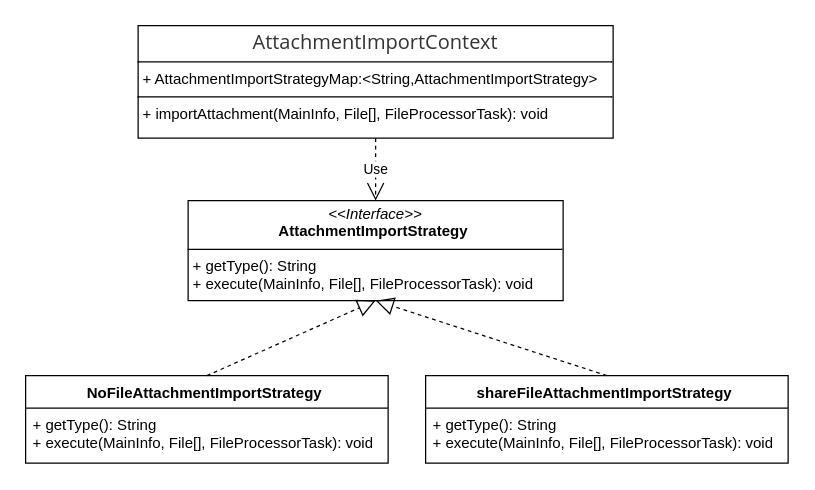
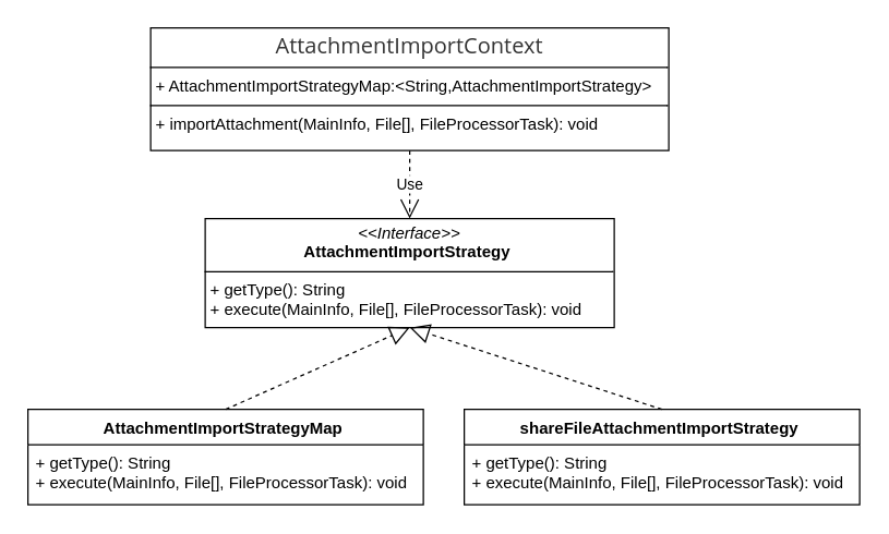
  <mxCell id="0" />
  <mxCell id="1" parent="0" />
  <mxCell id="2" value="&lt;p style=&quot;margin:0px;margin-top:4px;text-align:center;&quot;&gt;&lt;span style=&quot;color: rgb(51, 51, 51); font-family: &amp;quot;Open Sans&amp;quot;, &amp;quot;Clear Sans&amp;quot;, &amp;quot;Helvetica Neue&amp;quot;, Helvetica, Arial, sans-serif; font-size: 16px; orphans: 4; text-align: start; white-space-collapse: preserve; background-color: rgb(255, 255, 255);&quot;&gt;AttachmentImportContext&lt;/span&gt;&lt;/p&gt;&lt;hr size=&quot;1&quot; style=&quot;border-style:solid;&quot;&gt;&lt;p style=&quot;margin:0px;margin-left:4px;&quot;&gt;+ AttachmentImportStrategyMap:&amp;lt;String,AttachmentImportStrategy&amp;gt;&lt;/p&gt;&lt;hr size=&quot;1&quot; style=&quot;border-style:solid;&quot;&gt;&lt;p style=&quot;margin:0px;margin-left:4px;&quot;&gt;+ importAttachment(MainInfo, File[], FileProcessorTask): void&lt;/p&gt;" style="verticalAlign=top;align=left;overflow=fill;html=1;whiteSpace=wrap;" vertex="1" parent="1"><mxGeometry x="110" y="20" width="380" height="90" as="geometry" /></mxCell>
  <mxCell id="3" value="&lt;p style=&quot;margin:0px;margin-top:4px;text-align:center;&quot;&gt;&lt;i&gt;&amp;lt;&amp;lt;Interface&amp;gt;&amp;gt;&lt;/i&gt;&lt;br&gt;&lt;b&gt;AttachmentImportStrategy&amp;nbsp;&lt;/b&gt;&lt;/p&gt;&lt;hr size=&quot;1&quot; style=&quot;border-style:solid;&quot;&gt;&lt;p style=&quot;margin:0px;margin-left:4px;&quot;&gt;+ getType(): String&lt;br&gt;+ execute(MainInfo, File[], FileProcessorTask): void&lt;/p&gt;" style="verticalAlign=top;align=left;overflow=fill;html=1;whiteSpace=wrap;" vertex="1" parent="1"><mxGeometry x="150" y="160" width="300" height="80" as="geometry" /></mxCell>
- <mxCell id="4" value="&lt;b&gt;NoFileAttachmentImportStrategy&amp;nbsp;&lt;/b&gt;" style="swimlane;fontStyle=1;align=center;verticalAlign=top;childLayout=stackLayout;horizontal=1;startSize=26;horizontalStack=0;resizeParent=1;resizeParentMax=0;resizeLast=0;collapsible=1;marginBottom=0;whiteSpace=wrap;html=1;" vertex="1" parent="1"><mxGeometry x="20" y="300" width="290" height="70" as="geometry" /></mxCell>
+ <mxCell id="4" value="&lt;b&gt;AttachmentImportStrategyMap&amp;nbsp;&lt;/b&gt;" style="swimlane;fontStyle=1;align=center;verticalAlign=top;childLayout=stackLayout;horizontal=1;startSize=26;horizontalStack=0;resizeParent=1;resizeParentMax=0;resizeLast=0;collapsible=1;marginBottom=0;whiteSpace=wrap;html=1;" vertex="1" parent="1"><mxGeometry x="20" y="300" width="290" height="70" as="geometry" /></mxCell>
  <mxCell id="5" value="+ getType(): String&lt;br&gt;+ execute(MainInfo, File[], FileProcessorTask): void" style="text;strokeColor=none;fillColor=none;align=left;verticalAlign=top;spacingLeft=4;spacingRight=4;overflow=hidden;rotatable=0;points=[[0,0.5],[1,0.5]];portConstraint=eastwest;whiteSpace=wrap;html=1;" vertex="1" parent="4"><mxGeometry y="26" width="290" height="44" as="geometry" /></mxCell>
  <mxCell id="6" value="shareFileAttachmentImportStrategy&amp;nbsp;" style="swimlane;fontStyle=1;align=center;verticalAlign=top;childLayout=stackLayout;horizontal=1;startSize=26;horizontalStack=0;resizeParent=1;resizeParentMax=0;resizeLast=0;collapsible=1;marginBottom=0;whiteSpace=wrap;html=1;" vertex="1" parent="1"><mxGeometry x="340" y="300" width="290" height="70" as="geometry" /></mxCell>
  <mxCell id="7" value="+ getType(): String&lt;br&gt;+ execute(MainInfo, File[], FileProcessorTask): void" style="text;strokeColor=none;fillColor=none;align=left;verticalAlign=top;spacingLeft=4;spacingRight=4;overflow=hidden;rotatable=0;points=[[0,0.5],[1,0.5]];portConstraint=eastwest;whiteSpace=wrap;html=1;" vertex="1" parent="6"><mxGeometry y="26" width="290" height="44" as="geometry" /></mxCell>
  <mxCell id="8" value="" style="endArrow=block;dashed=1;endFill=0;endSize=12;html=1;rounded=0;entryX=0.5;entryY=1;entryDx=0;entryDy=0;exitX=0.5;exitY=0;exitDx=0;exitDy=0;" edge="1" parent="1" source="6" target="3"><mxGeometry width="160" relative="1" as="geometry"><mxPoint x="540" y="240" as="sourcePoint" /><mxPoint x="80" y="230" as="targetPoint" /></mxGeometry></mxCell>
  <mxCell id="9" value="" style="endArrow=block;dashed=1;endFill=0;endSize=12;html=1;rounded=0;exitX=0.5;exitY=0;exitDx=0;exitDy=0;entryX=0.5;entryY=1;entryDx=0;entryDy=0;" edge="1" parent="1" source="4" target="3"><mxGeometry width="160" relative="1" as="geometry"><mxPoint x="130" y="270" as="sourcePoint" /><mxPoint x="220" y="250" as="targetPoint" /></mxGeometry></mxCell>
  <mxCell id="10" value="Use" style="endArrow=open;endSize=12;dashed=1;html=1;rounded=0;exitX=0.5;exitY=1;exitDx=0;exitDy=0;entryX=0.5;entryY=0;entryDx=0;entryDy=0;" edge="1" parent="1" source="2" target="3"><mxGeometry width="160" relative="1" as="geometry"><mxPoint x="580" y="130" as="sourcePoint" /><mxPoint x="740" y="130" as="targetPoint" /></mxGeometry></mxCell>
